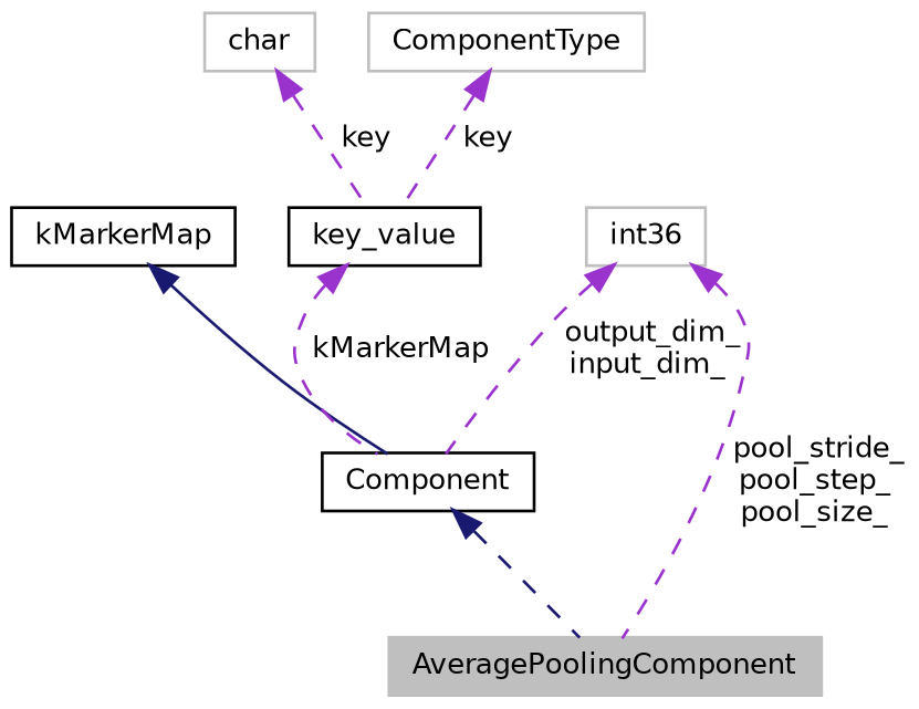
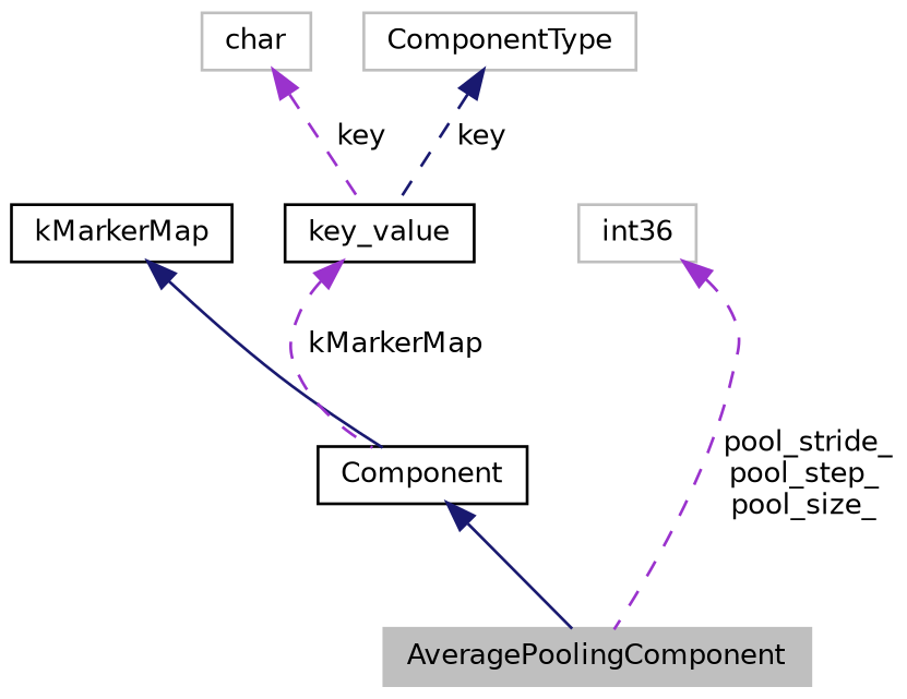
  digraph {
    node [color=grey75 fillcolor=white fontname=Helvetica fontsize=10 shape=record style=filled]
    edge [color=darkorchid3 dir=back fontname=Helvetica fontsize=10 labelfontname=Helvetica labelfontsize=10 style=dashed]
    n1 [fillcolor=grey75 fontcolor=black height=0.2 label=AveragePoolingComponent width=0.4]
    n2 [color=black height=0.2 label=Component width=0.4]
    n3 [color=black height=0.2 label=kMarkerMap width=0.4]
    n4 [color=black height=0.2 label=key_value width=0.4]
    n5 [height=0.2 label=char width=0.4]
    n6 [height=0.2 label=ComponentType width=0.4]
    n7 [height=0.2 label=int36 width=0.4]
-   n2 -> n1 [color=midnightblue]
+   n2 -> n1 [color=midnightblue style=solid]
    n3 -> n2 [color=midnightblue style=solid]
    n4 -> n2 [label=" kMarkerMap"]
    n5 -> n4 [label=" key"]
-   n6 -> n4 [label=" key"]
+   n6 -> n4 [color=midnightblue label=" key"]
    n7 -> n1 [label=" pool_stride_\npool_step_\npool_size_"]
-   n7 -> n2 [label=" output_dim_\ninput_dim_"]
  }
